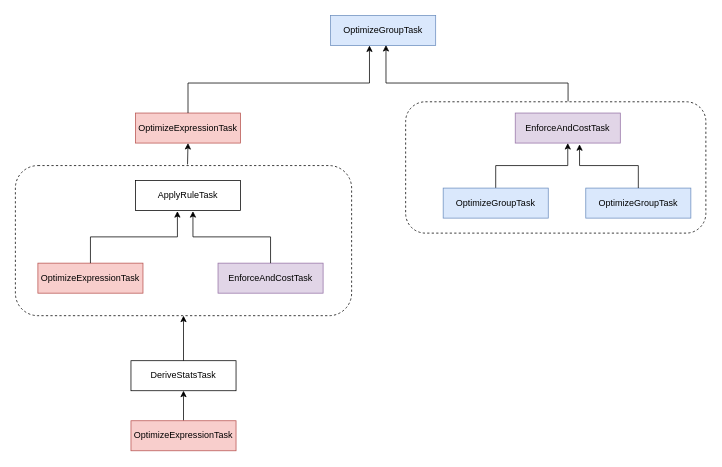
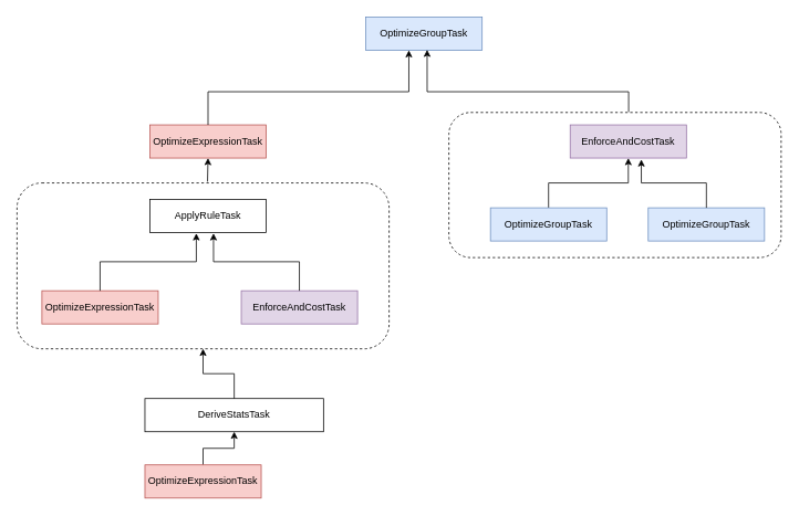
  <mxCell id="0" />
  <mxCell id="1" parent="0" />
  <mxCell id="2" value="OptimizeGroupTask" style="rounded=0;whiteSpace=wrap;html=1;fillColor=#dae8fc;strokeColor=#6c8ebf;" vertex="1" parent="1"><mxGeometry x="440" y="20" width="140" height="40" as="geometry" /></mxCell>
  <mxCell id="3" value="OptimizeExpressionTask" style="rounded=0;whiteSpace=wrap;html=1;fillColor=#f8cecc;strokeColor=#b85450;" vertex="1" parent="1"><mxGeometry x="180" y="150" width="140" height="40" as="geometry" /></mxCell>
  <mxCell id="4" value="EnforceAndCostTask" style="rounded=0;whiteSpace=wrap;html=1;fillColor=#e1d5e7;strokeColor=#9673a6;" vertex="1" parent="1"><mxGeometry x="686" y="150" width="140" height="40" as="geometry" /></mxCell>
  <mxCell id="5" style="edgeStyle=orthogonalEdgeStyle;rounded=0;orthogonalLoop=1;jettySize=auto;html=1;exitX=0.5;exitY=0;exitDx=0;exitDy=0;entryX=0.5;entryY=1;entryDx=0;entryDy=0;" edge="1" parent="1" source="6" target="4"><mxGeometry relative="1" as="geometry" /></mxCell>
  <mxCell id="6" value="OptimizeGroupTask" style="rounded=0;whiteSpace=wrap;html=1;fillColor=#dae8fc;strokeColor=#6c8ebf;" vertex="1" parent="1"><mxGeometry x="590" y="250" width="140" height="40" as="geometry" /></mxCell>
  <mxCell id="7" value="OptimizeGroupTask" style="rounded=0;whiteSpace=wrap;html=1;fillColor=#dae8fc;strokeColor=#6c8ebf;" vertex="1" parent="1"><mxGeometry x="780" y="250" width="140" height="40" as="geometry" /></mxCell>
  <mxCell id="8" style="edgeStyle=orthogonalEdgeStyle;rounded=0;orthogonalLoop=1;jettySize=auto;html=1;exitX=0.5;exitY=0;exitDx=0;exitDy=0;entryX=0.612;entryY=1.041;entryDx=0;entryDy=0;entryPerimeter=0;" edge="1" parent="1" source="7" target="4"><mxGeometry relative="1" as="geometry" /></mxCell>
  <mxCell id="9" style="edgeStyle=orthogonalEdgeStyle;rounded=0;orthogonalLoop=1;jettySize=auto;html=1;exitX=0.5;exitY=0;exitDx=0;exitDy=0;entryX=0.37;entryY=1.001;entryDx=0;entryDy=0;entryPerimeter=0;" edge="1" parent="1" source="3" target="2"><mxGeometry relative="1" as="geometry"><Array as="points"><mxPoint x="250" y="110" /><mxPoint x="492" y="110" /></Array></mxGeometry></mxCell>
  <mxCell id="10" style="edgeStyle=orthogonalEdgeStyle;rounded=0;orthogonalLoop=1;jettySize=auto;html=1;exitX=0.541;exitY=-0.003;exitDx=0;exitDy=0;entryX=0.527;entryY=0.985;entryDx=0;entryDy=0;entryPerimeter=0;exitPerimeter=0;" edge="1" parent="1" source="21" target="2"><mxGeometry relative="1" as="geometry"><Array as="points"><mxPoint x="756" y="110" /><mxPoint x="514" y="110" /></Array></mxGeometry></mxCell>
  <mxCell id="11" value="ApplyRuleTask" style="rounded=0;whiteSpace=wrap;html=1;" vertex="1" parent="1"><mxGeometry x="180" y="240" width="140" height="40" as="geometry" /></mxCell>
  <mxCell id="12" style="edgeStyle=orthogonalEdgeStyle;rounded=0;orthogonalLoop=1;jettySize=auto;html=1;exitX=0.5;exitY=1;exitDx=0;exitDy=0;entryX=0.5;entryY=0;entryDx=0;entryDy=0;endArrow=none;endFill=0;startArrow=classic;startFill=1;" edge="1" parent="1" source="13" target="14"><mxGeometry relative="1" as="geometry" /></mxCell>
- <mxCell id="13" value="DeriveStatsTask" style="rounded=0;whiteSpace=wrap;html=1;" vertex="1" parent="1"><mxGeometry x="174" y="480" width="140" height="40" as="geometry" /></mxCell>
+ <mxCell id="13" value="DeriveStatsTask" style="rounded=0;whiteSpace=wrap;html=1;" vertex="1" parent="1"><mxGeometry x="174" y="480" width="215" height="40" as="geometry" /></mxCell>
  <mxCell id="14" value="OptimizeExpressionTask" style="rounded=0;whiteSpace=wrap;html=1;fillColor=#f8cecc;strokeColor=#b85450;" vertex="1" parent="1"><mxGeometry x="174" y="560" width="140" height="40" as="geometry" /></mxCell>
  <mxCell id="15" value="OptimizeExpressionTask" style="rounded=0;whiteSpace=wrap;html=1;fillColor=#f8cecc;strokeColor=#b85450;" vertex="1" parent="1"><mxGeometry x="50" y="350" width="140" height="40" as="geometry" /></mxCell>
  <mxCell id="16" value="EnforceAndCostTask" style="rounded=0;whiteSpace=wrap;html=1;fillColor=#e1d5e7;strokeColor=#9673a6;" vertex="1" parent="1"><mxGeometry x="290" y="350" width="140" height="40" as="geometry" /></mxCell>
  <mxCell id="17" style="edgeStyle=orthogonalEdgeStyle;rounded=0;orthogonalLoop=1;jettySize=auto;html=1;exitX=0.5;exitY=0;exitDx=0;exitDy=0;entryX=0.399;entryY=1.019;entryDx=0;entryDy=0;entryPerimeter=0;" edge="1" parent="1" source="15" target="11"><mxGeometry relative="1" as="geometry" /></mxCell>
  <mxCell id="18" style="edgeStyle=orthogonalEdgeStyle;rounded=0;orthogonalLoop=1;jettySize=auto;html=1;exitX=0.5;exitY=0;exitDx=0;exitDy=0;entryX=0.547;entryY=1.019;entryDx=0;entryDy=0;entryPerimeter=0;" edge="1" parent="1" source="16" target="11"><mxGeometry relative="1" as="geometry" /></mxCell>
  <mxCell id="19" style="edgeStyle=orthogonalEdgeStyle;rounded=0;orthogonalLoop=1;jettySize=auto;html=1;exitX=0.5;exitY=1;exitDx=0;exitDy=0;endArrow=none;endFill=0;startArrow=classic;startFill=1;" edge="1" parent="1" source="20" target="13"><mxGeometry relative="1" as="geometry" /></mxCell>
  <mxCell id="20" value="" style="rounded=1;whiteSpace=wrap;html=1;fillColor=none;dashed=1;" vertex="1" parent="1"><mxGeometry x="20" y="220" width="448" height="200" as="geometry" /></mxCell>
  <mxCell id="21" value="" style="rounded=1;whiteSpace=wrap;html=1;fillColor=none;dashed=1;" vertex="1" parent="1"><mxGeometry x="540" y="135" width="400" height="175" as="geometry" /></mxCell>
  <mxCell id="22" style="edgeStyle=orthogonalEdgeStyle;rounded=0;orthogonalLoop=1;jettySize=auto;html=1;exitX=0.5;exitY=1;exitDx=0;exitDy=0;entryX=0.512;entryY=-0.008;entryDx=0;entryDy=0;entryPerimeter=0;endArrow=none;endFill=0;startArrow=classic;startFill=1;" edge="1" parent="1" source="3" target="20"><mxGeometry relative="1" as="geometry" /></mxCell>
